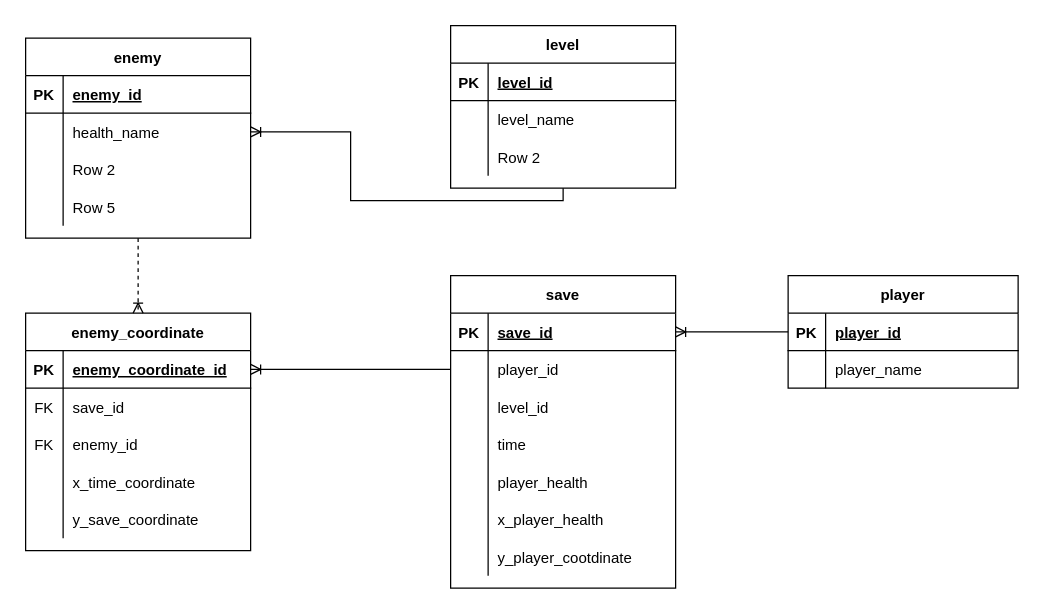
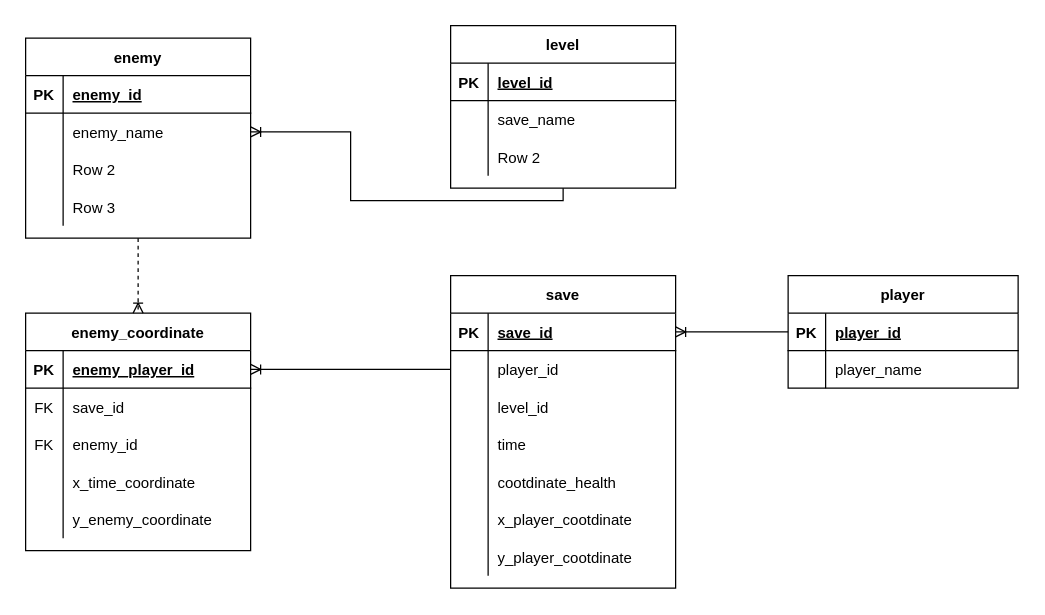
  <mxCell id="0" />
  <mxCell id="1" parent="0" />
  <mxCell id="2" value="player" style="shape=table;startSize=30;container=1;collapsible=1;childLayout=tableLayout;fixedRows=1;rowLines=0;fontStyle=1;align=center;resizeLast=1;" vertex="1" parent="1"><mxGeometry x="630" y="220" width="184" height="90" as="geometry" /></mxCell>
  <mxCell id="3" value="" style="shape=tableRow;horizontal=0;startSize=0;swimlaneHead=0;swimlaneBody=0;fillColor=none;collapsible=0;dropTarget=0;points=[[0,0.5],[1,0.5]];portConstraint=eastwest;top=0;left=0;right=0;bottom=1;" vertex="1" parent="2"><mxGeometry y="30" width="184" height="30" as="geometry" /></mxCell>
  <mxCell id="4" value="PK" style="shape=partialRectangle;connectable=0;fillColor=none;top=0;left=0;bottom=0;right=0;fontStyle=1;overflow=hidden;" vertex="1" parent="3"><mxGeometry width="30" height="30" as="geometry"><mxRectangle width="30" height="30" as="alternateBounds" /></mxGeometry></mxCell>
  <mxCell id="5" value="player_id" style="shape=partialRectangle;connectable=0;fillColor=none;top=0;left=0;bottom=0;right=0;align=left;spacingLeft=6;fontStyle=5;overflow=hidden;" vertex="1" parent="3"><mxGeometry x="30" width="154" height="30" as="geometry"><mxRectangle width="154" height="30" as="alternateBounds" /></mxGeometry></mxCell>
  <mxCell id="6" value="" style="shape=tableRow;horizontal=0;startSize=0;swimlaneHead=0;swimlaneBody=0;fillColor=none;collapsible=0;dropTarget=0;points=[[0,0.5],[1,0.5]];portConstraint=eastwest;top=0;left=0;right=0;bottom=0;" vertex="1" parent="2"><mxGeometry y="60" width="184" height="30" as="geometry" /></mxCell>
  <mxCell id="7" value="" style="shape=partialRectangle;connectable=0;fillColor=none;top=0;left=0;bottom=0;right=0;editable=1;overflow=hidden;" vertex="1" parent="6"><mxGeometry width="30" height="30" as="geometry"><mxRectangle width="30" height="30" as="alternateBounds" /></mxGeometry></mxCell>
  <mxCell id="8" value="player_name" style="shape=partialRectangle;connectable=0;fillColor=none;top=0;left=0;bottom=0;right=0;align=left;spacingLeft=6;overflow=hidden;" vertex="1" parent="6"><mxGeometry x="30" width="154" height="30" as="geometry"><mxRectangle width="154" height="30" as="alternateBounds" /></mxGeometry></mxCell>
  <mxCell id="9" value="save" style="shape=table;startSize=30;container=1;collapsible=1;childLayout=tableLayout;fixedRows=1;rowLines=0;fontStyle=1;align=center;resizeLast=1;" vertex="1" parent="1"><mxGeometry x="360" y="220" width="180" height="250" as="geometry" /></mxCell>
  <mxCell id="10" value="" style="shape=tableRow;horizontal=0;startSize=0;swimlaneHead=0;swimlaneBody=0;fillColor=none;collapsible=0;dropTarget=0;points=[[0,0.5],[1,0.5]];portConstraint=eastwest;top=0;left=0;right=0;bottom=1;" vertex="1" parent="9"><mxGeometry y="30" width="180" height="30" as="geometry" /></mxCell>
  <mxCell id="11" value="PK" style="shape=partialRectangle;connectable=0;fillColor=none;top=0;left=0;bottom=0;right=0;fontStyle=1;overflow=hidden;" vertex="1" parent="10"><mxGeometry width="30" height="30" as="geometry"><mxRectangle width="30" height="30" as="alternateBounds" /></mxGeometry></mxCell>
  <mxCell id="12" value="save_id" style="shape=partialRectangle;connectable=0;fillColor=none;top=0;left=0;bottom=0;right=0;align=left;spacingLeft=6;fontStyle=5;overflow=hidden;" vertex="1" parent="10"><mxGeometry x="30" width="150" height="30" as="geometry"><mxRectangle width="150" height="30" as="alternateBounds" /></mxGeometry></mxCell>
  <mxCell id="13" value="" style="shape=tableRow;horizontal=0;startSize=0;swimlaneHead=0;swimlaneBody=0;fillColor=none;collapsible=0;dropTarget=0;points=[[0,0.5],[1,0.5]];portConstraint=eastwest;top=0;left=0;right=0;bottom=0;" vertex="1" parent="9"><mxGeometry y="60" width="180" height="30" as="geometry" /></mxCell>
  <mxCell id="14" value="" style="shape=partialRectangle;connectable=0;fillColor=none;top=0;left=0;bottom=0;right=0;editable=1;overflow=hidden;" vertex="1" parent="13"><mxGeometry width="30" height="30" as="geometry"><mxRectangle width="30" height="30" as="alternateBounds" /></mxGeometry></mxCell>
  <mxCell id="15" value="player_id" style="shape=partialRectangle;connectable=0;fillColor=none;top=0;left=0;bottom=0;right=0;align=left;spacingLeft=6;overflow=hidden;" vertex="1" parent="13"><mxGeometry x="30" width="150" height="30" as="geometry"><mxRectangle width="150" height="30" as="alternateBounds" /></mxGeometry></mxCell>
  <mxCell id="16" value="" style="shape=tableRow;horizontal=0;startSize=0;swimlaneHead=0;swimlaneBody=0;fillColor=none;collapsible=0;dropTarget=0;points=[[0,0.5],[1,0.5]];portConstraint=eastwest;top=0;left=0;right=0;bottom=0;" vertex="1" parent="9"><mxGeometry y="90" width="180" height="30" as="geometry" /></mxCell>
  <mxCell id="17" value="" style="shape=partialRectangle;connectable=0;fillColor=none;top=0;left=0;bottom=0;right=0;editable=1;overflow=hidden;" vertex="1" parent="16"><mxGeometry width="30" height="30" as="geometry"><mxRectangle width="30" height="30" as="alternateBounds" /></mxGeometry></mxCell>
  <mxCell id="18" value="level_id" style="shape=partialRectangle;connectable=0;fillColor=none;top=0;left=0;bottom=0;right=0;align=left;spacingLeft=6;overflow=hidden;" vertex="1" parent="16"><mxGeometry x="30" width="150" height="30" as="geometry"><mxRectangle width="150" height="30" as="alternateBounds" /></mxGeometry></mxCell>
  <mxCell id="19" value="" style="shape=tableRow;horizontal=0;startSize=0;swimlaneHead=0;swimlaneBody=0;fillColor=none;collapsible=0;dropTarget=0;points=[[0,0.5],[1,0.5]];portConstraint=eastwest;top=0;left=0;right=0;bottom=0;" vertex="1" parent="9"><mxGeometry y="120" width="180" height="30" as="geometry" /></mxCell>
  <mxCell id="20" value="" style="shape=partialRectangle;connectable=0;fillColor=none;top=0;left=0;bottom=0;right=0;editable=1;overflow=hidden;" vertex="1" parent="19"><mxGeometry width="30" height="30" as="geometry"><mxRectangle width="30" height="30" as="alternateBounds" /></mxGeometry></mxCell>
  <mxCell id="21" value="time" style="shape=partialRectangle;connectable=0;fillColor=none;top=0;left=0;bottom=0;right=0;align=left;spacingLeft=6;overflow=hidden;" vertex="1" parent="19"><mxGeometry x="30" width="150" height="30" as="geometry"><mxRectangle width="150" height="30" as="alternateBounds" /></mxGeometry></mxCell>
  <mxCell id="22" value="" style="shape=tableRow;horizontal=0;startSize=0;swimlaneHead=0;swimlaneBody=0;fillColor=none;collapsible=0;dropTarget=0;points=[[0,0.5],[1,0.5]];portConstraint=eastwest;top=0;left=0;right=0;bottom=0;" vertex="1" parent="9"><mxGeometry y="150" width="180" height="30" as="geometry" /></mxCell>
  <mxCell id="23" value="" style="shape=partialRectangle;connectable=0;fillColor=none;top=0;left=0;bottom=0;right=0;editable=1;overflow=hidden;" vertex="1" parent="22"><mxGeometry width="30" height="30" as="geometry"><mxRectangle width="30" height="30" as="alternateBounds" /></mxGeometry></mxCell>
- <mxCell id="24" value="player_health" style="shape=partialRectangle;connectable=0;fillColor=none;top=0;left=0;bottom=0;right=0;align=left;spacingLeft=6;overflow=hidden;" vertex="1" parent="22"><mxGeometry x="30" width="150" height="30" as="geometry"><mxRectangle width="150" height="30" as="alternateBounds" /></mxGeometry></mxCell>
+ <mxCell id="24" value="cootdinate_health" style="shape=partialRectangle;connectable=0;fillColor=none;top=0;left=0;bottom=0;right=0;align=left;spacingLeft=6;overflow=hidden;" vertex="1" parent="22"><mxGeometry x="30" width="150" height="30" as="geometry"><mxRectangle width="150" height="30" as="alternateBounds" /></mxGeometry></mxCell>
  <mxCell id="25" value="" style="shape=tableRow;horizontal=0;startSize=0;swimlaneHead=0;swimlaneBody=0;fillColor=none;collapsible=0;dropTarget=0;points=[[0,0.5],[1,0.5]];portConstraint=eastwest;top=0;left=0;right=0;bottom=0;" vertex="1" parent="9"><mxGeometry y="180" width="180" height="30" as="geometry" /></mxCell>
  <mxCell id="26" value="" style="shape=partialRectangle;connectable=0;fillColor=none;top=0;left=0;bottom=0;right=0;editable=1;overflow=hidden;" vertex="1" parent="25"><mxGeometry width="30" height="30" as="geometry"><mxRectangle width="30" height="30" as="alternateBounds" /></mxGeometry></mxCell>
- <mxCell id="27" value="x_player_health" style="shape=partialRectangle;connectable=0;fillColor=none;top=0;left=0;bottom=0;right=0;align=left;spacingLeft=6;overflow=hidden;" vertex="1" parent="25"><mxGeometry x="30" width="150" height="30" as="geometry"><mxRectangle width="150" height="30" as="alternateBounds" /></mxGeometry></mxCell>
+ <mxCell id="27" value="x_player_cootdinate" style="shape=partialRectangle;connectable=0;fillColor=none;top=0;left=0;bottom=0;right=0;align=left;spacingLeft=6;overflow=hidden;" vertex="1" parent="25"><mxGeometry x="30" width="150" height="30" as="geometry"><mxRectangle width="150" height="30" as="alternateBounds" /></mxGeometry></mxCell>
  <mxCell id="28" value="" style="shape=tableRow;horizontal=0;startSize=0;swimlaneHead=0;swimlaneBody=0;fillColor=none;collapsible=0;dropTarget=0;points=[[0,0.5],[1,0.5]];portConstraint=eastwest;top=0;left=0;right=0;bottom=0;" vertex="1" parent="9"><mxGeometry y="210" width="180" height="30" as="geometry" /></mxCell>
  <mxCell id="29" value="" style="shape=partialRectangle;connectable=0;fillColor=none;top=0;left=0;bottom=0;right=0;editable=1;overflow=hidden;" vertex="1" parent="28"><mxGeometry width="30" height="30" as="geometry"><mxRectangle width="30" height="30" as="alternateBounds" /></mxGeometry></mxCell>
  <mxCell id="30" value="y_player_cootdinate" style="shape=partialRectangle;connectable=0;fillColor=none;top=0;left=0;bottom=0;right=0;align=left;spacingLeft=6;overflow=hidden;" vertex="1" parent="28"><mxGeometry x="30" width="150" height="30" as="geometry"><mxRectangle width="150" height="30" as="alternateBounds" /></mxGeometry></mxCell>
  <mxCell id="31" value="" style="edgeStyle=orthogonalEdgeStyle;fontSize=12;html=1;endArrow=ERoneToMany;rounded=0;exitX=0;exitY=0.5;exitDx=0;exitDy=0;" edge="1" parent="1" source="3" target="10"><mxGeometry width="100" height="100" relative="1" as="geometry"><mxPoint x="630" y="460" as="sourcePoint" /><mxPoint x="730" y="360" as="targetPoint" /></mxGeometry></mxCell>
  <mxCell id="32" value="level" style="shape=table;startSize=30;container=1;collapsible=1;childLayout=tableLayout;fixedRows=1;rowLines=0;fontStyle=1;align=center;resizeLast=1;" vertex="1" parent="1"><mxGeometry x="360" width="180" height="130" as="geometry" y="20" /></mxCell>
  <mxCell id="33" value="" style="shape=tableRow;horizontal=0;startSize=0;swimlaneHead=0;swimlaneBody=0;fillColor=none;collapsible=0;dropTarget=0;points=[[0,0.5],[1,0.5]];portConstraint=eastwest;top=0;left=0;right=0;bottom=1;" vertex="1" parent="32"><mxGeometry y="30" width="180" height="30" as="geometry" /></mxCell>
  <mxCell id="34" value="PK" style="shape=partialRectangle;connectable=0;fillColor=none;top=0;left=0;bottom=0;right=0;fontStyle=1;overflow=hidden;" vertex="1" parent="33"><mxGeometry width="30" height="30" as="geometry"><mxRectangle width="30" height="30" as="alternateBounds" /></mxGeometry></mxCell>
  <mxCell id="35" value="level_id" style="shape=partialRectangle;connectable=0;fillColor=none;top=0;left=0;bottom=0;right=0;align=left;spacingLeft=6;fontStyle=5;overflow=hidden;" vertex="1" parent="33"><mxGeometry x="30" width="150" height="30" as="geometry"><mxRectangle width="150" height="30" as="alternateBounds" /></mxGeometry></mxCell>
  <mxCell id="36" value="" style="shape=tableRow;horizontal=0;startSize=0;swimlaneHead=0;swimlaneBody=0;fillColor=none;collapsible=0;dropTarget=0;points=[[0,0.5],[1,0.5]];portConstraint=eastwest;top=0;left=0;right=0;bottom=0;" vertex="1" parent="32"><mxGeometry y="60" width="180" height="30" as="geometry" /></mxCell>
  <mxCell id="37" value="" style="shape=partialRectangle;connectable=0;fillColor=none;top=0;left=0;bottom=0;right=0;editable=1;overflow=hidden;" vertex="1" parent="36"><mxGeometry width="30" height="30" as="geometry"><mxRectangle width="30" height="30" as="alternateBounds" /></mxGeometry></mxCell>
- <mxCell id="38" value="level_name" style="shape=partialRectangle;connectable=0;fillColor=none;top=0;left=0;bottom=0;right=0;align=left;spacingLeft=6;overflow=hidden;" vertex="1" parent="36"><mxGeometry x="30" width="150" height="30" as="geometry"><mxRectangle width="150" height="30" as="alternateBounds" /></mxGeometry></mxCell>
+ <mxCell id="38" value="save_name" style="shape=partialRectangle;connectable=0;fillColor=none;top=0;left=0;bottom=0;right=0;align=left;spacingLeft=6;overflow=hidden;" vertex="1" parent="36"><mxGeometry x="30" width="150" height="30" as="geometry"><mxRectangle width="150" height="30" as="alternateBounds" /></mxGeometry></mxCell>
  <mxCell id="39" value="" style="shape=tableRow;horizontal=0;startSize=0;swimlaneHead=0;swimlaneBody=0;fillColor=none;collapsible=0;dropTarget=0;points=[[0,0.5],[1,0.5]];portConstraint=eastwest;top=0;left=0;right=0;bottom=0;" vertex="1" parent="32"><mxGeometry y="90" width="180" height="30" as="geometry" /></mxCell>
  <mxCell id="40" value="" style="shape=partialRectangle;connectable=0;fillColor=none;top=0;left=0;bottom=0;right=0;editable=1;overflow=hidden;" vertex="1" parent="39"><mxGeometry width="30" height="30" as="geometry"><mxRectangle width="30" height="30" as="alternateBounds" /></mxGeometry></mxCell>
  <mxCell id="41" value="Row 2" style="shape=partialRectangle;connectable=0;fillColor=none;top=0;left=0;bottom=0;right=0;align=left;spacingLeft=6;overflow=hidden;" vertex="1" parent="39"><mxGeometry x="30" width="150" height="30" as="geometry"><mxRectangle width="150" height="30" as="alternateBounds" /></mxGeometry></mxCell>
  <mxCell id="42" value="enemy" style="shape=table;startSize=30;container=1;collapsible=1;childLayout=tableLayout;fixedRows=1;rowLines=0;fontStyle=1;align=center;resizeLast=1;" vertex="1" parent="1"><mxGeometry x="20" y="30" width="180" height="160" as="geometry" /></mxCell>
  <mxCell id="43" value="" style="shape=tableRow;horizontal=0;startSize=0;swimlaneHead=0;swimlaneBody=0;fillColor=none;collapsible=0;dropTarget=0;points=[[0,0.5],[1,0.5]];portConstraint=eastwest;top=0;left=0;right=0;bottom=1;" vertex="1" parent="42"><mxGeometry y="30" width="180" height="30" as="geometry" /></mxCell>
  <mxCell id="44" value="PK" style="shape=partialRectangle;connectable=0;fillColor=none;top=0;left=0;bottom=0;right=0;fontStyle=1;overflow=hidden;" vertex="1" parent="43"><mxGeometry width="30" height="30" as="geometry"><mxRectangle width="30" height="30" as="alternateBounds" /></mxGeometry></mxCell>
  <mxCell id="45" value="enemy_id" style="shape=partialRectangle;connectable=0;fillColor=none;top=0;left=0;bottom=0;right=0;align=left;spacingLeft=6;fontStyle=5;overflow=hidden;" vertex="1" parent="43"><mxGeometry x="30" width="150" height="30" as="geometry"><mxRectangle width="150" height="30" as="alternateBounds" /></mxGeometry></mxCell>
  <mxCell id="46" value="" style="shape=tableRow;horizontal=0;startSize=0;swimlaneHead=0;swimlaneBody=0;fillColor=none;collapsible=0;dropTarget=0;points=[[0,0.5],[1,0.5]];portConstraint=eastwest;top=0;left=0;right=0;bottom=0;" vertex="1" parent="42"><mxGeometry y="60" width="180" height="30" as="geometry" /></mxCell>
  <mxCell id="47" value="" style="shape=partialRectangle;connectable=0;fillColor=none;top=0;left=0;bottom=0;right=0;editable=1;overflow=hidden;" vertex="1" parent="46"><mxGeometry width="30" height="30" as="geometry"><mxRectangle width="30" height="30" as="alternateBounds" /></mxGeometry></mxCell>
- <mxCell id="48" value="health_name" style="shape=partialRectangle;connectable=0;fillColor=none;top=0;left=0;bottom=0;right=0;align=left;spacingLeft=6;overflow=hidden;" vertex="1" parent="46"><mxGeometry x="30" width="150" height="30" as="geometry"><mxRectangle width="150" height="30" as="alternateBounds" /></mxGeometry></mxCell>
+ <mxCell id="48" value="enemy_name" style="shape=partialRectangle;connectable=0;fillColor=none;top=0;left=0;bottom=0;right=0;align=left;spacingLeft=6;overflow=hidden;" vertex="1" parent="46"><mxGeometry x="30" width="150" height="30" as="geometry"><mxRectangle width="150" height="30" as="alternateBounds" /></mxGeometry></mxCell>
  <mxCell id="49" value="" style="shape=tableRow;horizontal=0;startSize=0;swimlaneHead=0;swimlaneBody=0;fillColor=none;collapsible=0;dropTarget=0;points=[[0,0.5],[1,0.5]];portConstraint=eastwest;top=0;left=0;right=0;bottom=0;" vertex="1" parent="42"><mxGeometry y="90" width="180" height="30" as="geometry" /></mxCell>
  <mxCell id="50" value="" style="shape=partialRectangle;connectable=0;fillColor=none;top=0;left=0;bottom=0;right=0;editable=1;overflow=hidden;" vertex="1" parent="49"><mxGeometry width="30" height="30" as="geometry"><mxRectangle width="30" height="30" as="alternateBounds" /></mxGeometry></mxCell>
  <mxCell id="51" value="Row 2" style="shape=partialRectangle;connectable=0;fillColor=none;top=0;left=0;bottom=0;right=0;align=left;spacingLeft=6;overflow=hidden;" vertex="1" parent="49"><mxGeometry x="30" width="150" height="30" as="geometry"><mxRectangle width="150" height="30" as="alternateBounds" /></mxGeometry></mxCell>
  <mxCell id="52" value="" style="shape=tableRow;horizontal=0;startSize=0;swimlaneHead=0;swimlaneBody=0;fillColor=none;collapsible=0;dropTarget=0;points=[[0,0.5],[1,0.5]];portConstraint=eastwest;top=0;left=0;right=0;bottom=0;" vertex="1" parent="42"><mxGeometry y="120" width="180" height="30" as="geometry" /></mxCell>
  <mxCell id="53" value="" style="shape=partialRectangle;connectable=0;fillColor=none;top=0;left=0;bottom=0;right=0;editable=1;overflow=hidden;" vertex="1" parent="52"><mxGeometry width="30" height="30" as="geometry"><mxRectangle width="30" height="30" as="alternateBounds" /></mxGeometry></mxCell>
- <mxCell id="54" value="Row 5" style="shape=partialRectangle;connectable=0;fillColor=none;top=0;left=0;bottom=0;right=0;align=left;spacingLeft=6;overflow=hidden;" vertex="1" parent="52"><mxGeometry x="30" width="150" height="30" as="geometry"><mxRectangle width="150" height="30" as="alternateBounds" /></mxGeometry></mxCell>
+ <mxCell id="54" value="Row 3" style="shape=partialRectangle;connectable=0;fillColor=none;top=0;left=0;bottom=0;right=0;align=left;spacingLeft=6;overflow=hidden;" vertex="1" parent="52"><mxGeometry x="30" width="150" height="30" as="geometry"><mxRectangle width="150" height="30" as="alternateBounds" /></mxGeometry></mxCell>
  <mxCell id="55" value="" style="edgeStyle=orthogonalEdgeStyle;fontSize=12;html=1;endArrow=ERoneToMany;rounded=0;exitX=0.5;exitY=1;exitDx=0;exitDy=0;" edge="1" parent="1" source="32" target="48"><mxGeometry width="100" height="100" relative="1" as="geometry"><mxPoint x="660" y="285" as="sourcePoint" /><mxPoint x="550" y="285" as="targetPoint" /></mxGeometry></mxCell>
  <mxCell id="56" value="enemy_coordinate" style="shape=table;startSize=30;container=1;collapsible=1;childLayout=tableLayout;fixedRows=1;rowLines=0;fontStyle=1;align=center;resizeLast=1;" vertex="1" parent="1"><mxGeometry x="20" y="250" width="180" height="190" as="geometry" /></mxCell>
  <mxCell id="57" value="" style="shape=tableRow;horizontal=0;startSize=0;swimlaneHead=0;swimlaneBody=0;fillColor=none;collapsible=0;dropTarget=0;points=[[0,0.5],[1,0.5]];portConstraint=eastwest;top=0;left=0;right=0;bottom=1;" vertex="1" parent="56"><mxGeometry y="30" width="180" height="30" as="geometry" /></mxCell>
  <mxCell id="58" value="PK" style="shape=partialRectangle;connectable=0;fillColor=none;top=0;left=0;bottom=0;right=0;fontStyle=1;overflow=hidden;" vertex="1" parent="57"><mxGeometry width="30" height="30" as="geometry"><mxRectangle width="30" height="30" as="alternateBounds" /></mxGeometry></mxCell>
- <mxCell id="59" value="enemy_coordinate_id" style="shape=partialRectangle;connectable=0;fillColor=none;top=0;left=0;bottom=0;right=0;align=left;spacingLeft=6;fontStyle=5;overflow=hidden;" vertex="1" parent="57"><mxGeometry x="30" width="150" height="30" as="geometry"><mxRectangle width="150" height="30" as="alternateBounds" /></mxGeometry></mxCell>
+ <mxCell id="59" value="enemy_player_id" style="shape=partialRectangle;connectable=0;fillColor=none;top=0;left=0;bottom=0;right=0;align=left;spacingLeft=6;fontStyle=5;overflow=hidden;" vertex="1" parent="57"><mxGeometry x="30" width="150" height="30" as="geometry"><mxRectangle width="150" height="30" as="alternateBounds" /></mxGeometry></mxCell>
  <mxCell id="60" value="" style="shape=tableRow;horizontal=0;startSize=0;swimlaneHead=0;swimlaneBody=0;fillColor=none;collapsible=0;dropTarget=0;points=[[0,0.5],[1,0.5]];portConstraint=eastwest;top=0;left=0;right=0;bottom=0;" vertex="1" parent="56"><mxGeometry y="60" width="180" height="30" as="geometry" /></mxCell>
  <mxCell id="61" value="FK" style="shape=partialRectangle;connectable=0;fillColor=none;top=0;left=0;bottom=0;right=0;editable=1;overflow=hidden;" vertex="1" parent="60"><mxGeometry width="30" height="30" as="geometry"><mxRectangle width="30" height="30" as="alternateBounds" /></mxGeometry></mxCell>
  <mxCell id="62" value="save_id" style="shape=partialRectangle;connectable=0;fillColor=none;top=0;left=0;bottom=0;right=0;align=left;spacingLeft=6;overflow=hidden;" vertex="1" parent="60"><mxGeometry x="30" width="150" height="30" as="geometry"><mxRectangle width="150" height="30" as="alternateBounds" /></mxGeometry></mxCell>
  <mxCell id="63" value="" style="shape=tableRow;horizontal=0;startSize=0;swimlaneHead=0;swimlaneBody=0;fillColor=none;collapsible=0;dropTarget=0;points=[[0,0.5],[1,0.5]];portConstraint=eastwest;top=0;left=0;right=0;bottom=0;" vertex="1" parent="56"><mxGeometry y="90" width="180" height="30" as="geometry" /></mxCell>
  <mxCell id="64" value="FK" style="shape=partialRectangle;connectable=0;fillColor=none;top=0;left=0;bottom=0;right=0;editable=1;overflow=hidden;" vertex="1" parent="63"><mxGeometry width="30" height="30" as="geometry"><mxRectangle width="30" height="30" as="alternateBounds" /></mxGeometry></mxCell>
  <mxCell id="65" value="enemy_id" style="shape=partialRectangle;connectable=0;fillColor=none;top=0;left=0;bottom=0;right=0;align=left;spacingLeft=6;overflow=hidden;" vertex="1" parent="63"><mxGeometry x="30" width="150" height="30" as="geometry"><mxRectangle width="150" height="30" as="alternateBounds" /></mxGeometry></mxCell>
  <mxCell id="66" value="" style="shape=tableRow;horizontal=0;startSize=0;swimlaneHead=0;swimlaneBody=0;fillColor=none;collapsible=0;dropTarget=0;points=[[0,0.5],[1,0.5]];portConstraint=eastwest;top=0;left=0;right=0;bottom=0;" vertex="1" parent="56"><mxGeometry y="120" width="180" height="30" as="geometry" /></mxCell>
  <mxCell id="67" value="" style="shape=partialRectangle;connectable=0;fillColor=none;top=0;left=0;bottom=0;right=0;editable=1;overflow=hidden;" vertex="1" parent="66"><mxGeometry width="30" height="30" as="geometry"><mxRectangle width="30" height="30" as="alternateBounds" /></mxGeometry></mxCell>
  <mxCell id="68" value="x_time_coordinate" style="shape=partialRectangle;connectable=0;fillColor=none;top=0;left=0;bottom=0;right=0;align=left;spacingLeft=6;overflow=hidden;" vertex="1" parent="66"><mxGeometry x="30" width="150" height="30" as="geometry"><mxRectangle width="150" height="30" as="alternateBounds" /></mxGeometry></mxCell>
  <mxCell id="69" value="" style="shape=tableRow;horizontal=0;startSize=0;swimlaneHead=0;swimlaneBody=0;fillColor=none;collapsible=0;dropTarget=0;points=[[0,0.5],[1,0.5]];portConstraint=eastwest;top=0;left=0;right=0;bottom=0;" vertex="1" parent="56"><mxGeometry y="150" width="180" height="30" as="geometry" /></mxCell>
  <mxCell id="70" value="" style="shape=partialRectangle;connectable=0;fillColor=none;top=0;left=0;bottom=0;right=0;editable=1;overflow=hidden;" vertex="1" parent="69"><mxGeometry width="30" height="30" as="geometry"><mxRectangle width="30" height="30" as="alternateBounds" /></mxGeometry></mxCell>
- <mxCell id="71" value="y_save_coordinate" style="shape=partialRectangle;connectable=0;fillColor=none;top=0;left=0;bottom=0;right=0;align=left;spacingLeft=6;overflow=hidden;" vertex="1" parent="69"><mxGeometry x="30" width="150" height="30" as="geometry"><mxRectangle width="150" height="30" as="alternateBounds" /></mxGeometry></mxCell>
+ <mxCell id="71" value="y_enemy_coordinate" style="shape=partialRectangle;connectable=0;fillColor=none;top=0;left=0;bottom=0;right=0;align=left;spacingLeft=6;overflow=hidden;" vertex="1" parent="69"><mxGeometry x="30" width="150" height="30" as="geometry"><mxRectangle width="150" height="30" as="alternateBounds" /></mxGeometry></mxCell>
  <mxCell id="72" value="" style="edgeStyle=orthogonalEdgeStyle;fontSize=12;html=1;endArrow=ERoneToMany;rounded=0;exitX=0.5;exitY=1;exitDx=0;exitDy=0;entryX=0.5;entryY=0;entryDx=0;entryDy=0;dashed=1;" edge="1" parent="1" source="42" target="56"><mxGeometry width="100" height="100" relative="1" as="geometry"><mxPoint x="460" y="160" as="sourcePoint" /><mxPoint x="460" y="240" as="targetPoint" /></mxGeometry></mxCell>
  <mxCell id="73" value="" style="edgeStyle=orthogonalEdgeStyle;fontSize=12;html=1;endArrow=ERoneToMany;rounded=0;exitX=0;exitY=0.5;exitDx=0;exitDy=0;entryX=1;entryY=0.5;entryDx=0;entryDy=0;" edge="1" parent="1" source="13" target="57"><mxGeometry width="100" height="100" relative="1" as="geometry"><mxPoint x="120" y="200" as="sourcePoint" /><mxPoint x="120" y="260" as="targetPoint" /></mxGeometry></mxCell>
